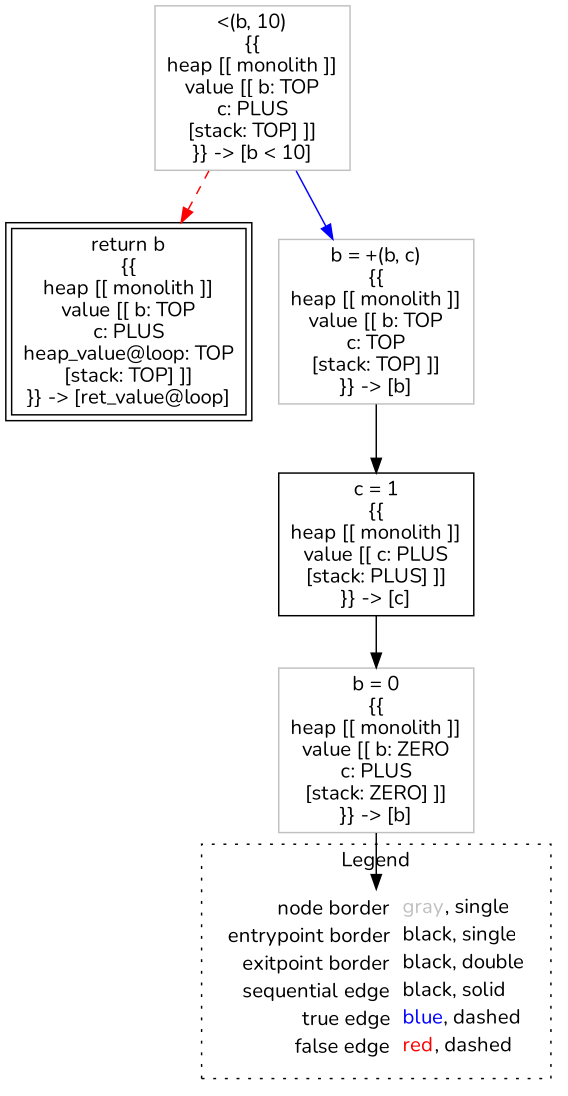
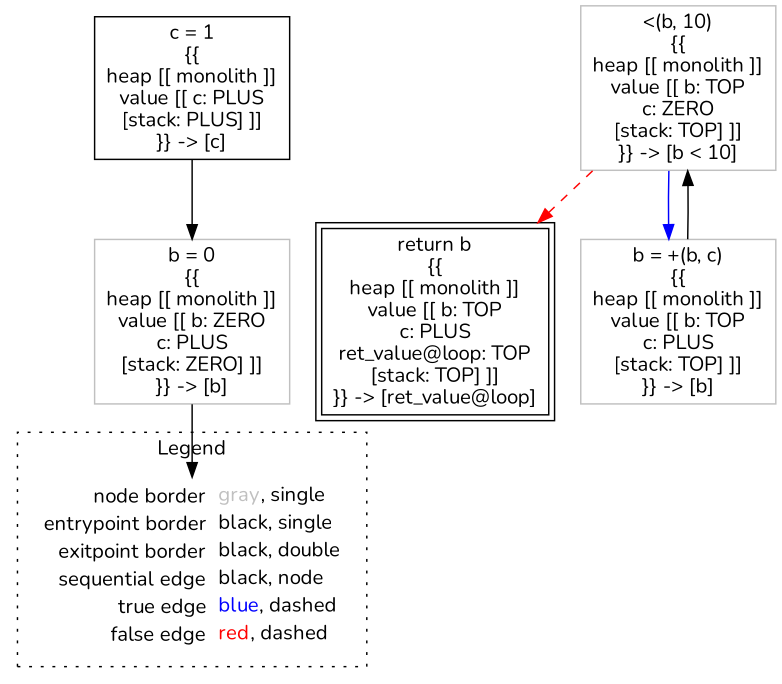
  digraph {
    fontname=Nunito
    node [fontname=Nunito shape=rect color=gray]
    edge [color=black fontname=Nunito]
-   n1 [label=<<table border="0" cellpadding="2" cellspacing="0" cellborder="0"><tr><td align="right">node border&nbsp;</td><td align="left"><font color="gray">gray</font>, single</td></tr><tr><td align="right">entrypoint border&nbsp;</td><td align="left"><font color="black">black</font>, single</td></tr><tr><td align="right">exitpoint border&nbsp;</td><td align="left"><font color="black">black</font>, double</td></tr><tr><td align="right">sequential edge&nbsp;</td><td align="left"><font color="black">black</font>, solid</td></tr><tr><td align="right">true edge&nbsp;</td><td align="left"><font color="blue">blue</font>, dashed</td></tr><tr><td align="right">false edge&nbsp;</td><td align="left"><font color="red">red</font>, dashed</td></tr></table>> shape=plaintext color=""]
+   n1 [label=<<table border="0" cellpadding="2" cellspacing="0" cellborder="0"><tr><td align="right">node border&nbsp;</td><td align="left"><font color="gray">gray</font>, single</td></tr><tr><td align="right">entrypoint border&nbsp;</td><td align="left"><font color="black">black</font>, single</td></tr><tr><td align="right">exitpoint border&nbsp;</td><td align="left"><font color="black">black</font>, double</td></tr><tr><td align="right">sequential edge&nbsp;</td><td align="left"><font color="black">black</font>, node</td></tr><tr><td align="right">true edge&nbsp;</td><td align="left"><font color="blue">blue</font>, dashed</td></tr><tr><td align="right">false edge&nbsp;</td><td align="left"><font color="red">red</font>, dashed</td></tr></table>> shape=plaintext color=""]
    n2 [color=black label=<c = 1<BR/>{{<BR/>heap [[ monolith ]]<BR/>value [[ c: PLUS<BR/>[stack: PLUS] ]]<BR/>}} -&gt; [c]>]
    n3 [label=<b = 0<BR/>{{<BR/>heap [[ monolith ]]<BR/>value [[ b: ZERO<BR/>c: PLUS<BR/>[stack: ZERO] ]]<BR/>}} -&gt; [b]>]
-   n4 [color=black label=<return b<BR/>{{<BR/>heap [[ monolith ]]<BR/>value [[ b: TOP<BR/>c: PLUS<BR/>heap_value@loop: TOP<BR/>[stack: TOP] ]]<BR/>}} -&gt; [ret_value@loop]> peripheries=2]
-   n5 [label=<&lt;(b, 10)<BR/>{{<BR/>heap [[ monolith ]]<BR/>value [[ b: TOP<BR/>c: PLUS<BR/>[stack: TOP] ]]<BR/>}} -&gt; [b &lt; 10]>]
-   n6 [label=<b = +(b, c)<BR/>{{<BR/>heap [[ monolith ]]<BR/>value [[ b: TOP<BR/>c: TOP<BR/>[stack: TOP] ]]<BR/>}} -&gt; [b]>]
+   n4 [color=black label=<return b<BR/>{{<BR/>heap [[ monolith ]]<BR/>value [[ b: TOP<BR/>c: PLUS<BR/>ret_value@loop: TOP<BR/>[stack: TOP] ]]<BR/>}} -&gt; [ret_value@loop]> peripheries=2]
+   n5 [label=<&lt;(b, 10)<BR/>{{<BR/>heap [[ monolith ]]<BR/>value [[ b: TOP<BR/>c: ZERO<BR/>[stack: TOP] ]]<BR/>}} -&gt; [b &lt; 10]>]
+   n6 [label=<b = +(b, c)<BR/>{{<BR/>heap [[ monolith ]]<BR/>value [[ b: TOP<BR/>c: PLUS<BR/>[stack: TOP] ]]<BR/>}} -&gt; [b]>]
    subgraph cluster_1 {
      label=Legend
      style=dotted
      n1
    }
    n2 -> n3
    n3 -> n1
    n5 -> n4 [color=red style=dashed]
    n5 -> n6 [color=blue style=solid]
-   n6 -> n2
+   n6 -> n5
  }
